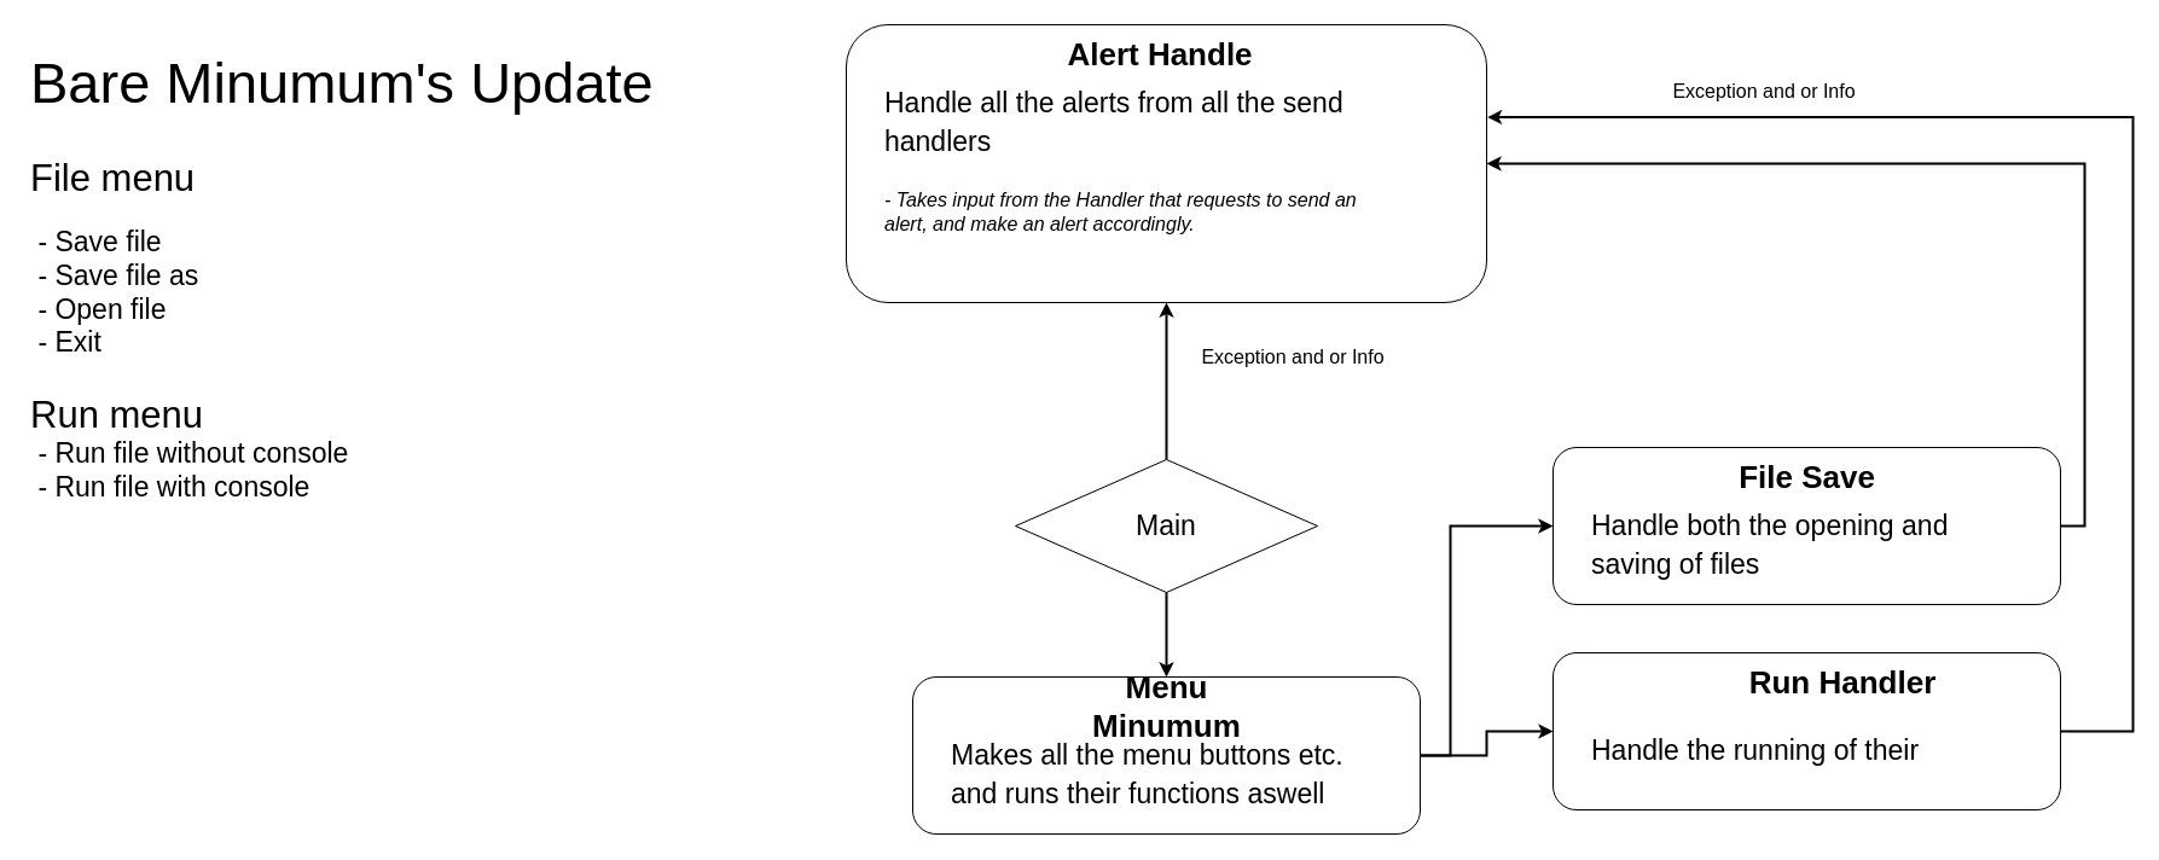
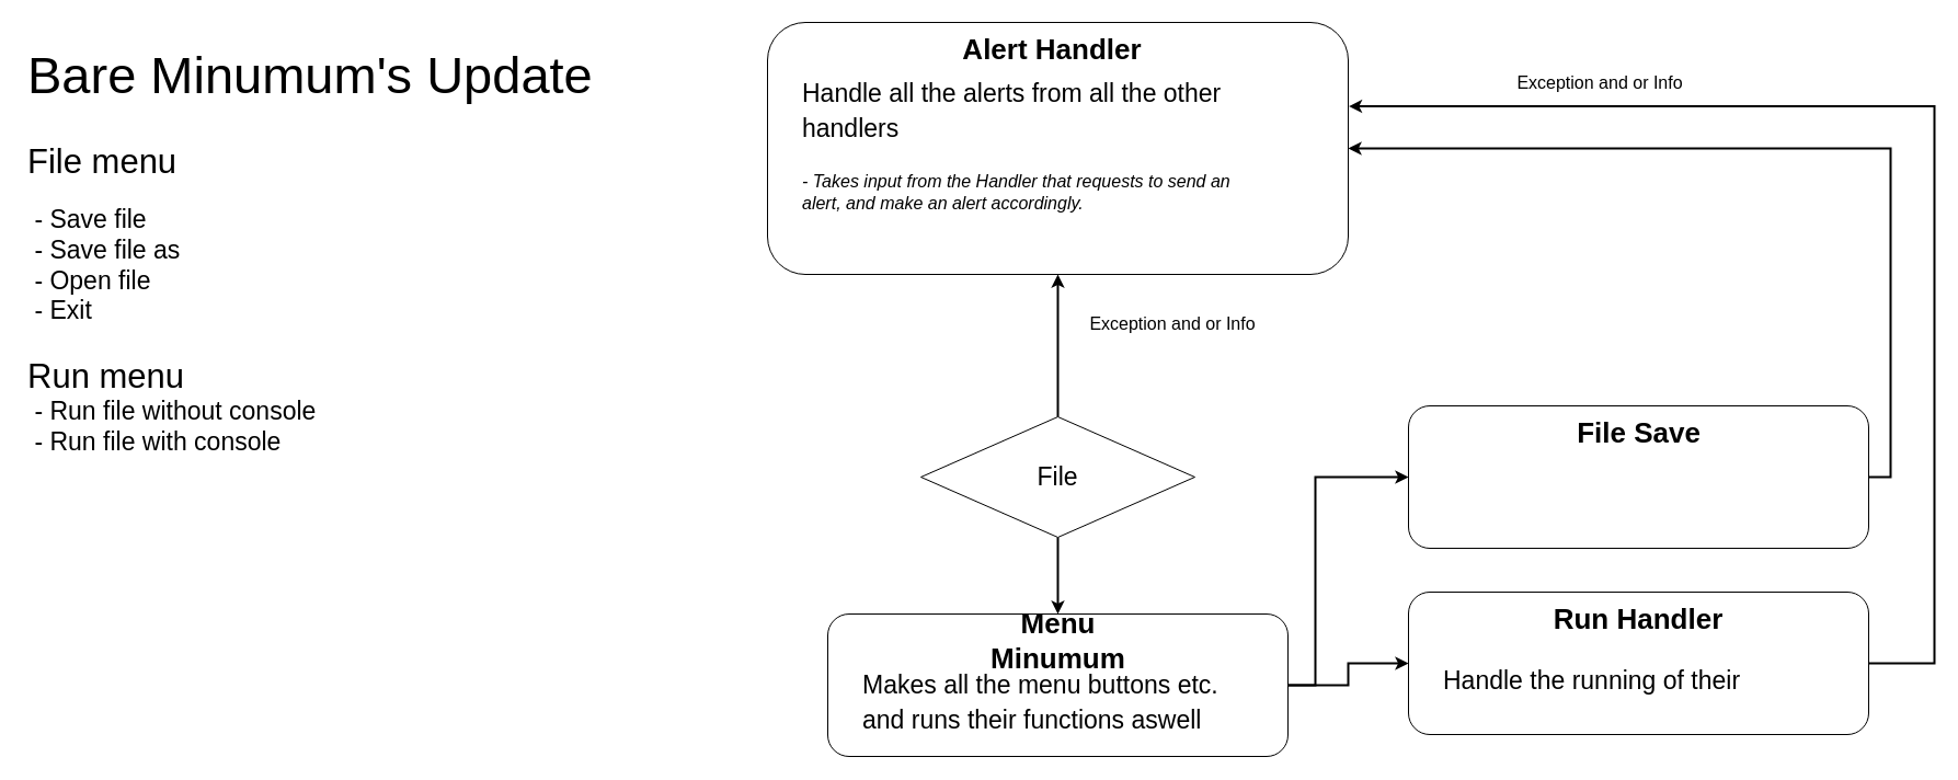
  <mxCell id="0" />
  <mxCell id="1" parent="0" />
  <mxCell id="2" style="edgeStyle=orthogonalEdgeStyle;rounded=0;orthogonalLoop=1;jettySize=auto;html=1;exitX=0.5;exitY=0;exitDx=0;exitDy=0;entryX=0.5;entryY=1;entryDx=0;entryDy=0;fontSize=16;strokeWidth=2;" edge="1" parent="1" source="4" target="15"><mxGeometry relative="1" as="geometry" /></mxCell>
  <mxCell id="3" style="edgeStyle=orthogonalEdgeStyle;rounded=0;orthogonalLoop=1;jettySize=auto;html=1;exitX=0.5;exitY=1;exitDx=0;exitDy=0;entryX=0.5;entryY=0;entryDx=0;entryDy=0;fontSize=16;strokeWidth=2;" edge="1" parent="1" source="4" target="23"><mxGeometry relative="1" as="geometry" /></mxCell>
  <mxCell id="4" value="" style="rhombus;whiteSpace=wrap;html=1;" parent="1" vertex="1"><mxGeometry x="840" y="380" width="250" height="110" as="geometry" /></mxCell>
- <mxCell id="5" value="&lt;font style=&quot;font-size: 23px;&quot;&gt;Main&lt;/font&gt;" style="text;html=1;strokeColor=none;fillColor=none;align=center;verticalAlign=middle;whiteSpace=wrap;rounded=0;" parent="1" vertex="1"><mxGeometry x="935" y="420" width="60" height="30" as="geometry" /></mxCell>
+ <mxCell id="5" value="&lt;font style=&quot;font-size: 23px;&quot;&gt;File&lt;/font&gt;" style="text;html=1;strokeColor=none;fillColor=none;align=center;verticalAlign=middle;whiteSpace=wrap;rounded=0;" parent="1" vertex="1"><mxGeometry x="935" y="420" width="60" height="30" as="geometry" /></mxCell>
  <mxCell id="6" value="&lt;h1 style=&quot;font-size: 47px;&quot;&gt;&lt;span style=&quot;background-color: initial; font-weight: normal;&quot;&gt;&lt;font style=&quot;font-size: 47px;&quot;&gt;Bare Minumum's Update&lt;/font&gt;&lt;/span&gt;&lt;/h1&gt;&lt;h1 style=&quot;font-size: 31px;&quot;&gt;&lt;font style=&quot;font-size: 31px;&quot;&gt;&lt;span style=&quot;background-color: initial; font-weight: normal;&quot;&gt;File menu&lt;/span&gt;&lt;br&gt;&lt;/font&gt;&lt;/h1&gt;&lt;div style=&quot;&quot;&gt;&lt;font style=&quot;font-size: 23px;&quot;&gt;&lt;span style=&quot;white-space: pre;&quot;&gt; &lt;/span&gt;- Save file&lt;br&gt;&lt;/font&gt;&lt;/div&gt;&lt;div style=&quot;&quot;&gt;&lt;span style=&quot;white-space: pre;&quot;&gt; &lt;/span&gt;- Save file as&lt;br&gt;&lt;/div&gt;&lt;div style=&quot;&quot;&gt;&lt;span style=&quot;white-space: pre;&quot;&gt; &lt;/span&gt;- Open file&lt;br&gt;&lt;/div&gt;&lt;div style=&quot;&quot;&gt;&lt;span style=&quot;white-space: pre;&quot;&gt; &lt;/span&gt;- Exit&lt;br&gt;&lt;/div&gt;&lt;div style=&quot;&quot;&gt;&lt;br&gt;&lt;/div&gt;&lt;div style=&quot;font-size: 31px;&quot;&gt;Run menu&lt;/div&gt;&lt;div style=&quot;&quot;&gt;&lt;span style=&quot;font-size: 23px; white-space: pre;&quot;&gt;&lt;span style=&quot;white-space: pre;&quot;&gt; &lt;/span&gt;- Run file without console&lt;/span&gt;&lt;/div&gt;&lt;div style=&quot;&quot;&gt;&lt;span style=&quot;font-size: 23px; white-space: pre;&quot;&gt;&lt;span style=&quot;white-space: pre;&quot;&gt; &lt;/span&gt;- Run file with console &lt;/span&gt;&lt;br&gt;&lt;/div&gt;" style="text;html=1;strokeColor=none;fillColor=none;spacing=5;spacingTop=-20;whiteSpace=wrap;overflow=hidden;rounded=0;fontSize=23;" parent="1" vertex="1"><mxGeometry x="20" y="20" width="590" height="630" as="geometry" /></mxCell>
  <mxCell id="7" style="edgeStyle=orthogonalEdgeStyle;rounded=0;orthogonalLoop=1;jettySize=auto;html=1;exitX=1;exitY=0.5;exitDx=0;exitDy=0;fontSize=16;strokeWidth=2;entryX=1;entryY=0.5;entryDx=0;entryDy=0;" edge="1" parent="1" source="8" target="15"><mxGeometry relative="1" as="geometry"><mxPoint x="1735" y="140" as="targetPoint" /></mxGeometry></mxCell>
  <mxCell id="8" value="" style="rounded=1;whiteSpace=wrap;html=1;fontSize=23;" vertex="1" parent="1"><mxGeometry x="1285" y="370" width="420" height="130" as="geometry" /></mxCell>
  <mxCell id="9" value="File Save" style="text;html=1;strokeColor=none;fillColor=none;align=center;verticalAlign=middle;whiteSpace=wrap;rounded=0;fontSize=26;fontStyle=1" vertex="1" parent="1"><mxGeometry x="1417.5" y="380" width="155" height="30" as="geometry" /></mxCell>
- <mxCell id="10" value="&lt;font style=&quot;font-size: 23px;&quot;&gt;Handle both the opening and saving of files&lt;/font&gt;" style="text;html=1;strokeColor=none;fillColor=none;align=left;verticalAlign=middle;whiteSpace=wrap;rounded=0;fontSize=26;" vertex="1" parent="1"><mxGeometry x="1315" y="420" width="360" height="60" as="geometry" /></mxCell>
  <mxCell id="11" style="edgeStyle=orthogonalEdgeStyle;rounded=0;orthogonalLoop=1;jettySize=auto;html=1;exitX=1;exitY=0.5;exitDx=0;exitDy=0;fontSize=16;strokeWidth=2;entryX=1.001;entryY=0.333;entryDx=0;entryDy=0;entryPerimeter=0;" edge="1" parent="1" source="12" target="15"><mxGeometry relative="1" as="geometry"><mxPoint x="1745" y="100" as="targetPoint" /><Array as="points"><mxPoint x="1765" y="605" /><mxPoint x="1765" y="97" /></Array></mxGeometry></mxCell>
  <mxCell id="12" value="" style="rounded=1;whiteSpace=wrap;html=1;fontSize=23;" vertex="1" parent="1"><mxGeometry x="1285" y="540" width="420" height="130" as="geometry" /></mxCell>
- <mxCell id="13" value="Run Handler" style="text;html=1;strokeColor=none;fillColor=none;align=center;verticalAlign=middle;whiteSpace=wrap;rounded=0;fontSize=26;fontStyle=1" vertex="1" parent="1"><mxGeometry x="1441.25" y="550" width="167.5" height="30" as="geometry" /></mxCell>
+ <mxCell id="13" value="Run Handler" style="text;html=1;strokeColor=none;fillColor=none;align=center;verticalAlign=middle;whiteSpace=wrap;rounded=0;fontSize=26;fontStyle=1" vertex="1" parent="1"><mxGeometry x="1411.25" y="550" width="167.5" height="30" as="geometry" /></mxCell>
  <mxCell id="14" value="&lt;span style=&quot;font-size: 23px;&quot;&gt;Handle the running of their&lt;/span&gt;" style="text;html=1;strokeColor=none;fillColor=none;align=left;verticalAlign=middle;whiteSpace=wrap;rounded=0;fontSize=26;" vertex="1" parent="1"><mxGeometry x="1315" y="590" width="360" height="60" as="geometry" /></mxCell>
  <mxCell id="15" value="" style="rounded=1;whiteSpace=wrap;html=1;fontSize=23;" vertex="1" parent="1"><mxGeometry x="700" y="20" width="530" height="230" as="geometry" /></mxCell>
- <mxCell id="16" value="Alert Handle" style="text;html=1;strokeColor=none;fillColor=none;align=center;verticalAlign=middle;whiteSpace=wrap;rounded=0;fontSize=26;fontStyle=1" vertex="1" parent="1"><mxGeometry x="871.25" y="30" width="177.5" height="30" as="geometry" /></mxCell>
- <mxCell id="17" value="&lt;span style=&quot;font-size: 23px;&quot;&gt;Handle all the alerts from all the send handlers&lt;br&gt;&lt;/span&gt;" style="text;html=1;strokeColor=none;fillColor=none;align=left;verticalAlign=middle;whiteSpace=wrap;rounded=0;fontSize=26;" vertex="1" parent="1"><mxGeometry x="730" y="70" width="460" height="60" as="geometry" /></mxCell>
+ <mxCell id="16" value="Alert Handler" style="text;html=1;strokeColor=none;fillColor=none;align=center;verticalAlign=middle;whiteSpace=wrap;rounded=0;fontSize=26;fontStyle=1" vertex="1" parent="1"><mxGeometry x="871.25" y="30" width="177.5" height="30" as="geometry" /></mxCell>
+ <mxCell id="17" value="&lt;span style=&quot;font-size: 23px;&quot;&gt;Handle all the alerts from all the other handlers&lt;br&gt;&lt;/span&gt;" style="text;html=1;strokeColor=none;fillColor=none;align=left;verticalAlign=middle;whiteSpace=wrap;rounded=0;fontSize=26;" vertex="1" parent="1"><mxGeometry x="730" y="70" width="460" height="60" as="geometry" /></mxCell>
  <mxCell id="18" value="- Takes input from the Handler that requests to send an alert, and make an alert accordingly." style="text;html=1;strokeColor=none;fillColor=none;align=left;verticalAlign=middle;whiteSpace=wrap;rounded=0;fontSize=16;fontStyle=2" vertex="1" parent="1"><mxGeometry x="730" y="140" width="420" height="70" as="geometry" /></mxCell>
  <mxCell id="19" value="Exception and or Info" style="text;html=1;strokeColor=none;fillColor=none;align=center;verticalAlign=middle;whiteSpace=wrap;rounded=0;fontSize=16;" vertex="1" parent="1"><mxGeometry x="1365" y="60" width="190" height="30" as="geometry" /></mxCell>
  <mxCell id="20" value="Exception and or Info" style="text;html=1;strokeColor=none;fillColor=none;align=center;verticalAlign=middle;whiteSpace=wrap;rounded=0;fontSize=16;" vertex="1" parent="1"><mxGeometry x="975" y="280" width="190" height="30" as="geometry" /></mxCell>
  <mxCell id="21" style="edgeStyle=orthogonalEdgeStyle;rounded=0;orthogonalLoop=1;jettySize=auto;html=1;exitX=1;exitY=0.5;exitDx=0;exitDy=0;fontSize=16;strokeWidth=2;" edge="1" parent="1" source="23" target="12"><mxGeometry relative="1" as="geometry" /></mxCell>
  <mxCell id="22" style="edgeStyle=orthogonalEdgeStyle;rounded=0;orthogonalLoop=1;jettySize=auto;html=1;exitX=1;exitY=0.5;exitDx=0;exitDy=0;entryX=0;entryY=0.5;entryDx=0;entryDy=0;fontSize=16;strokeWidth=2;" edge="1" parent="1" source="23" target="8"><mxGeometry relative="1" as="geometry"><Array as="points"><mxPoint x="1200" y="625" /><mxPoint x="1200" y="435" /></Array></mxGeometry></mxCell>
  <mxCell id="23" value="" style="rounded=1;whiteSpace=wrap;html=1;fontSize=23;" vertex="1" parent="1"><mxGeometry x="755" y="560" width="420" height="130" as="geometry" /></mxCell>
  <mxCell id="24" value="Menu Minumum" style="text;html=1;strokeColor=none;fillColor=none;align=center;verticalAlign=middle;whiteSpace=wrap;rounded=0;fontSize=26;fontStyle=1" vertex="1" parent="1"><mxGeometry x="870.63" y="570" width="188.75" height="30" as="geometry" /></mxCell>
  <mxCell id="25" value="&lt;span style=&quot;font-size: 23px;&quot;&gt;Makes all the menu buttons etc. and runs their functions aswell&lt;/span&gt;" style="text;html=1;strokeColor=none;fillColor=none;align=left;verticalAlign=middle;whiteSpace=wrap;rounded=0;fontSize=26;" vertex="1" parent="1"><mxGeometry x="785" y="610" width="360" height="60" as="geometry" /></mxCell>
